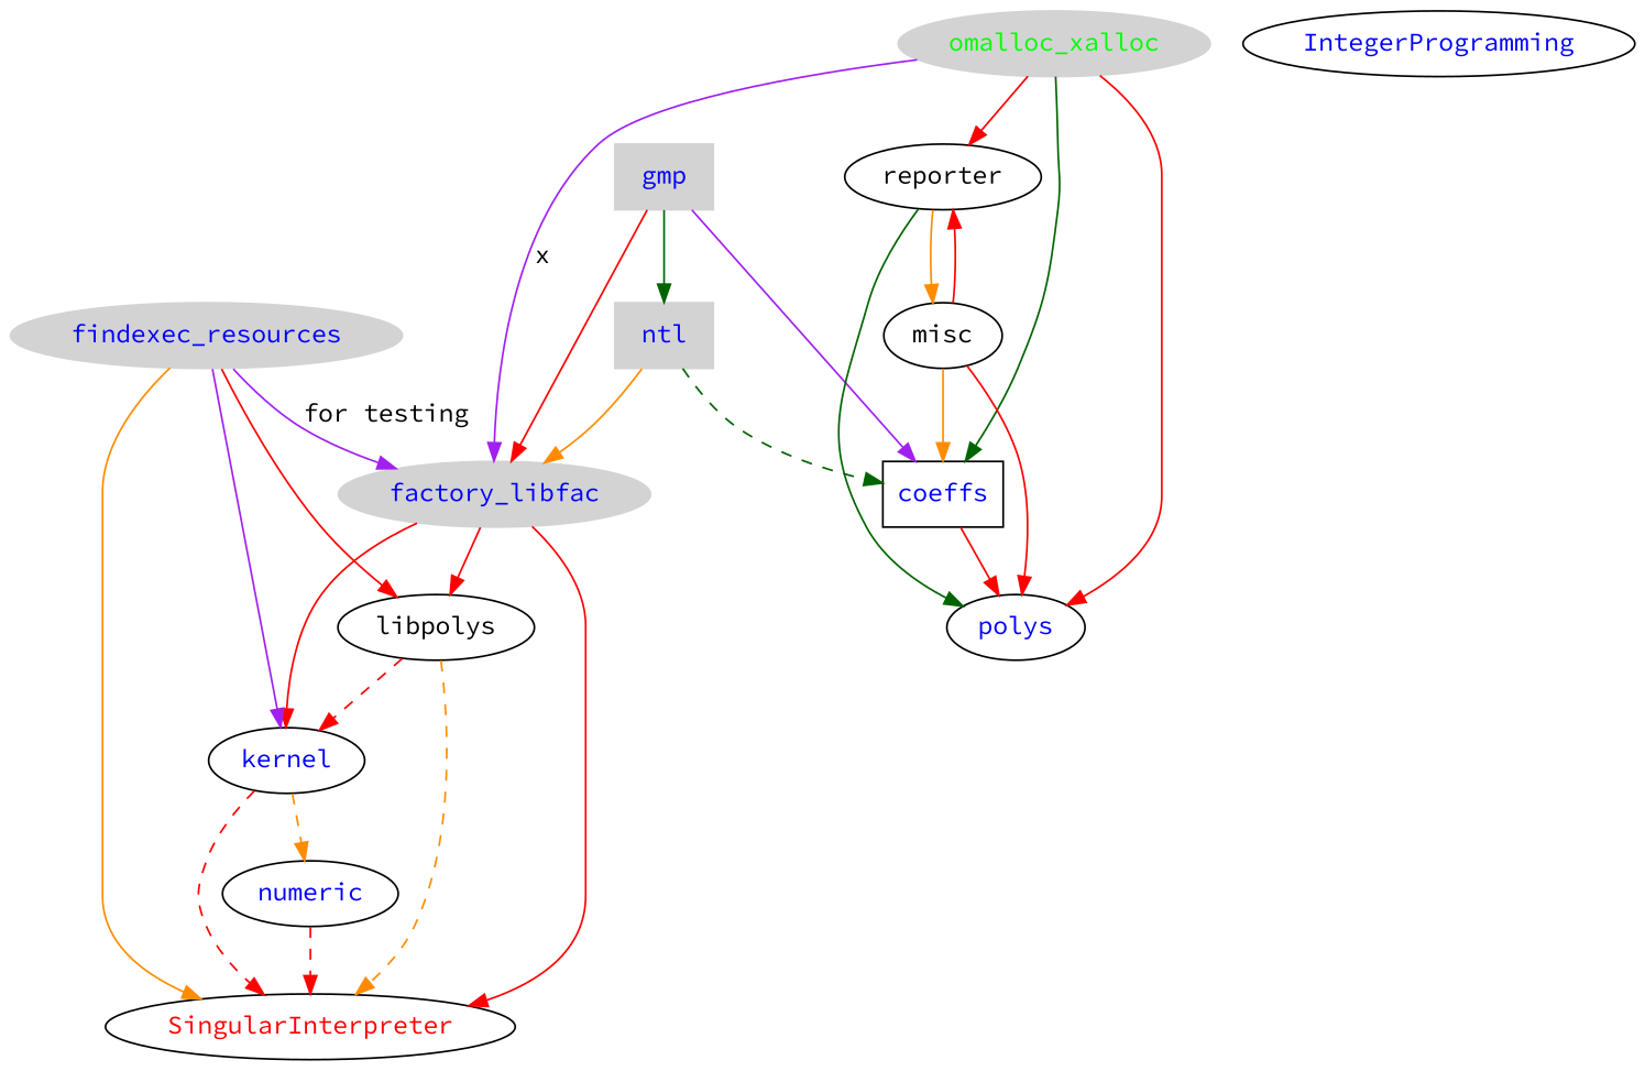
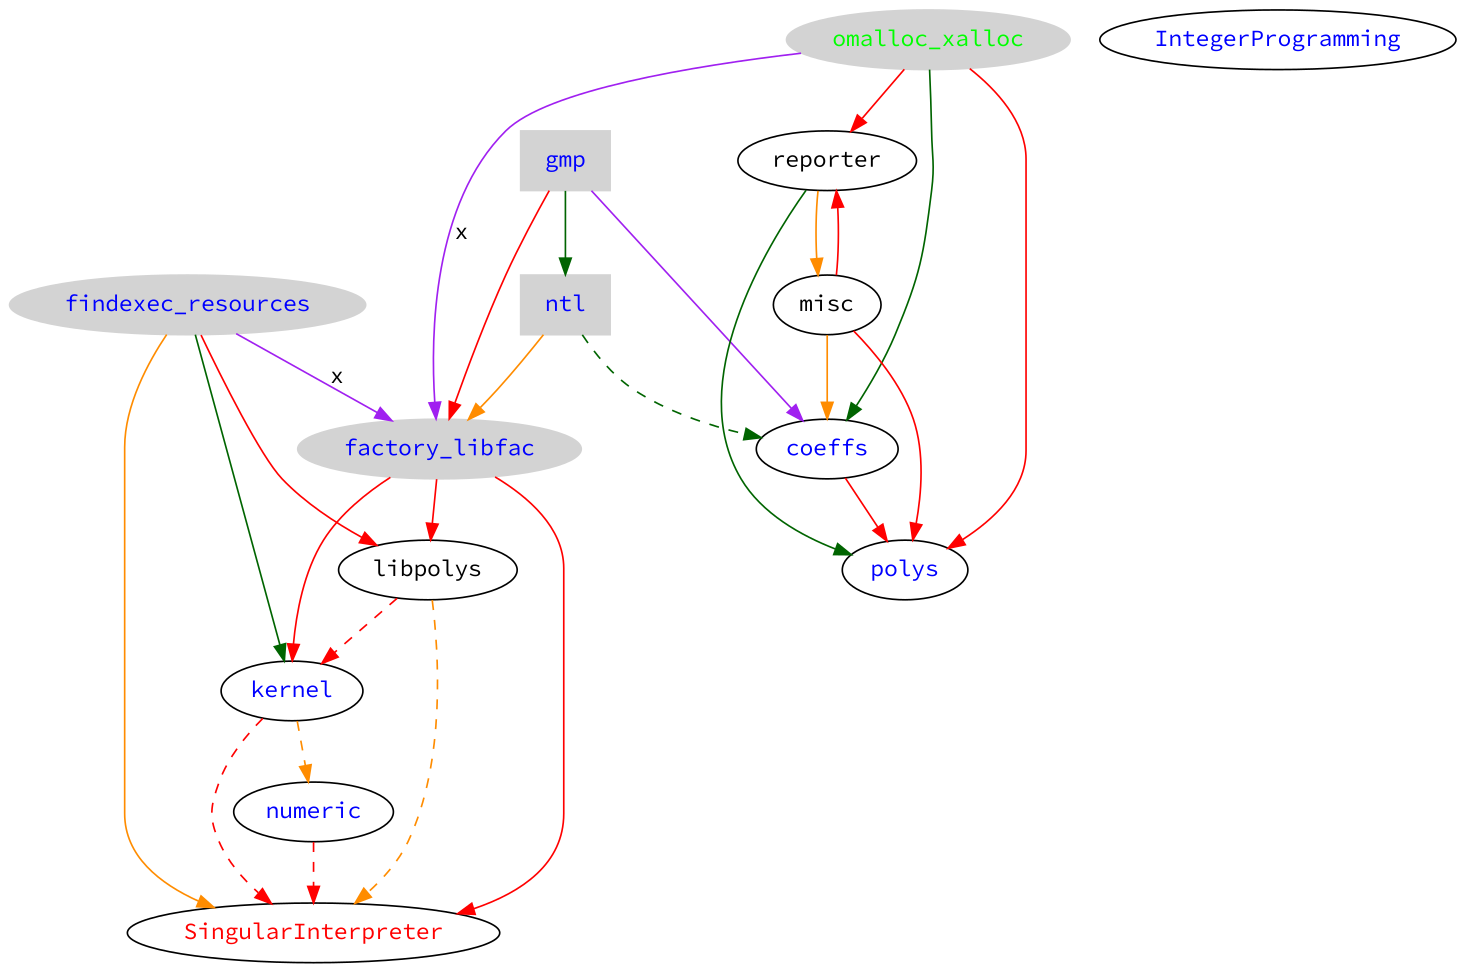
  digraph {
    fontname="Source Code Pro"
    node [fontcolor=blue fontname="Source Code Pro"]
    edge [color=red fontname="Source Code Pro"]
    gmp [color=lightgrey shape=box style=filled]
    ntl [color=lightgrey shape=box style=filled]
    factory_libfac [color=lightgrey style=filled]
-   coeffs [shape=box]
+   coeffs
    libpolys [fontcolor=""]
    kernel
    SingularInterpreter [fontcolor=red]
    polys
    numeric
    omalloc_xalloc [color=lightgrey fontcolor=green style=filled]
    reporter [fontcolor=""]
    misc [fontcolor=""]
    findexec_resources [color=lightgrey style=filled]
    IntegerProgramming
    gmp -> ntl [color=darkgreen]
    gmp -> factory_libfac
    gmp -> coeffs [color=purple]
    ntl -> factory_libfac [color=darkorange]
    ntl -> coeffs [color=darkgreen style=dashed]
    factory_libfac -> libpolys
    factory_libfac -> kernel
    factory_libfac -> SingularInterpreter
    coeffs -> polys
    libpolys -> kernel [style=dashed]
    libpolys -> SingularInterpreter [color=darkorange style=dashed]
    kernel -> SingularInterpreter [style=dashed]
    kernel -> numeric [color=darkorange style=dashed]
    numeric -> SingularInterpreter [style=dashed]
    omalloc_xalloc -> factory_libfac [color=purple label=x]
    omalloc_xalloc -> coeffs [color=darkgreen]
    omalloc_xalloc -> polys
    omalloc_xalloc -> reporter
    reporter -> polys [color=darkgreen]
    reporter -> misc [color=darkorange]
    misc -> coeffs [color=darkorange]
    misc -> polys
    misc -> reporter
-   findexec_resources -> factory_libfac [color=purple label="for testing"]
+   findexec_resources -> factory_libfac [color=purple label=x]
    findexec_resources -> libpolys
-   findexec_resources -> kernel [color=purple]
+   findexec_resources -> kernel [color=darkgreen]
    findexec_resources -> SingularInterpreter [color=darkorange]
  }
